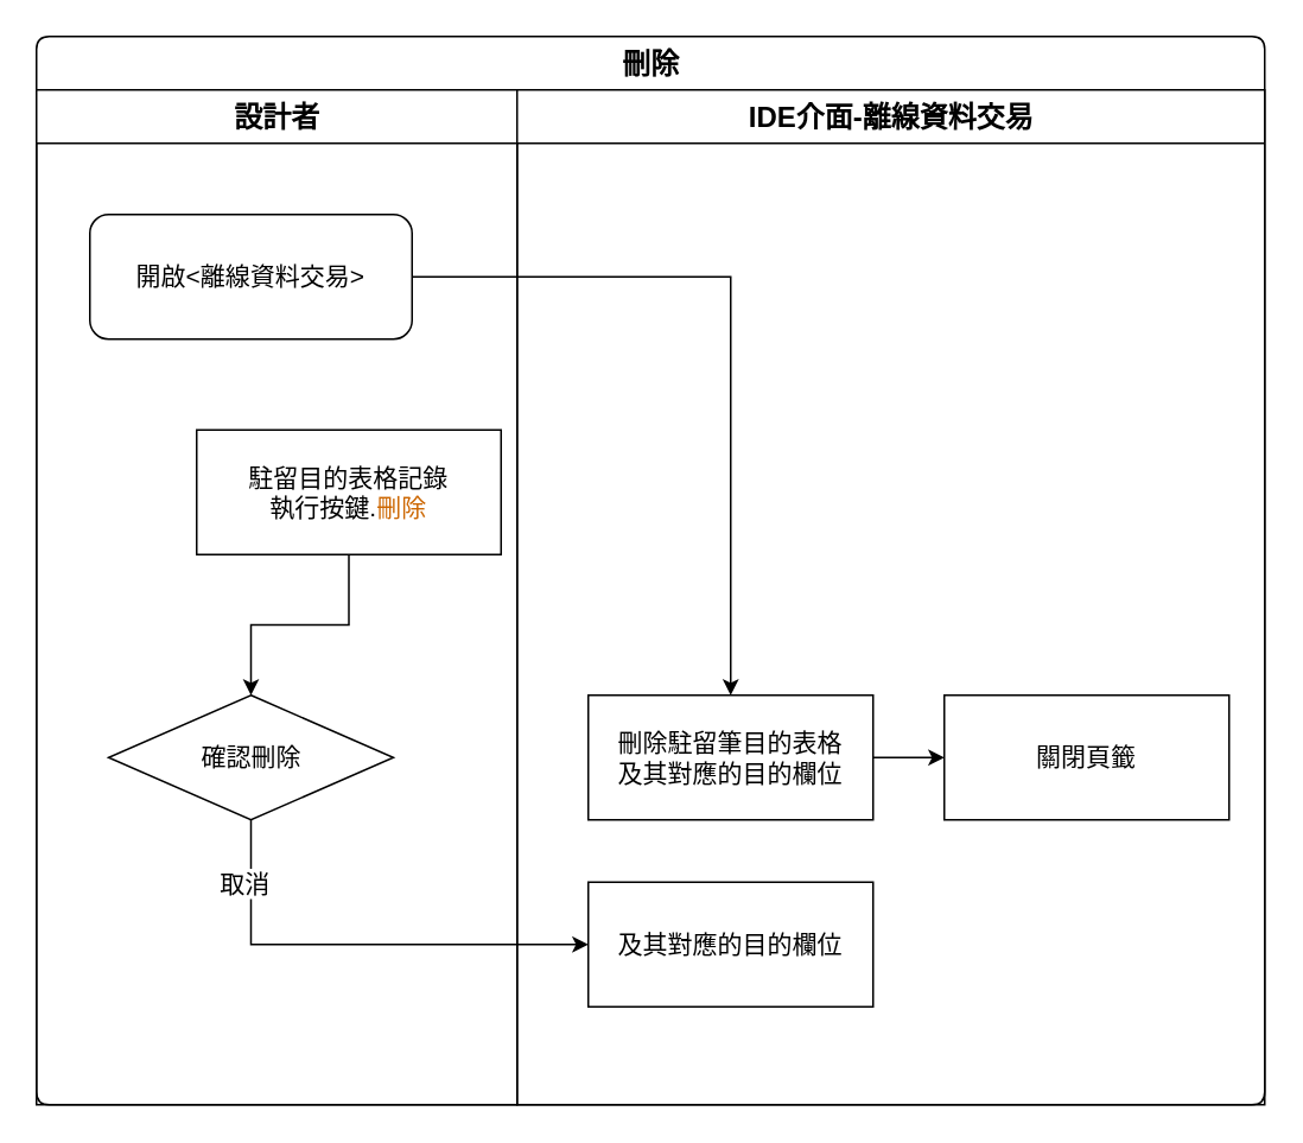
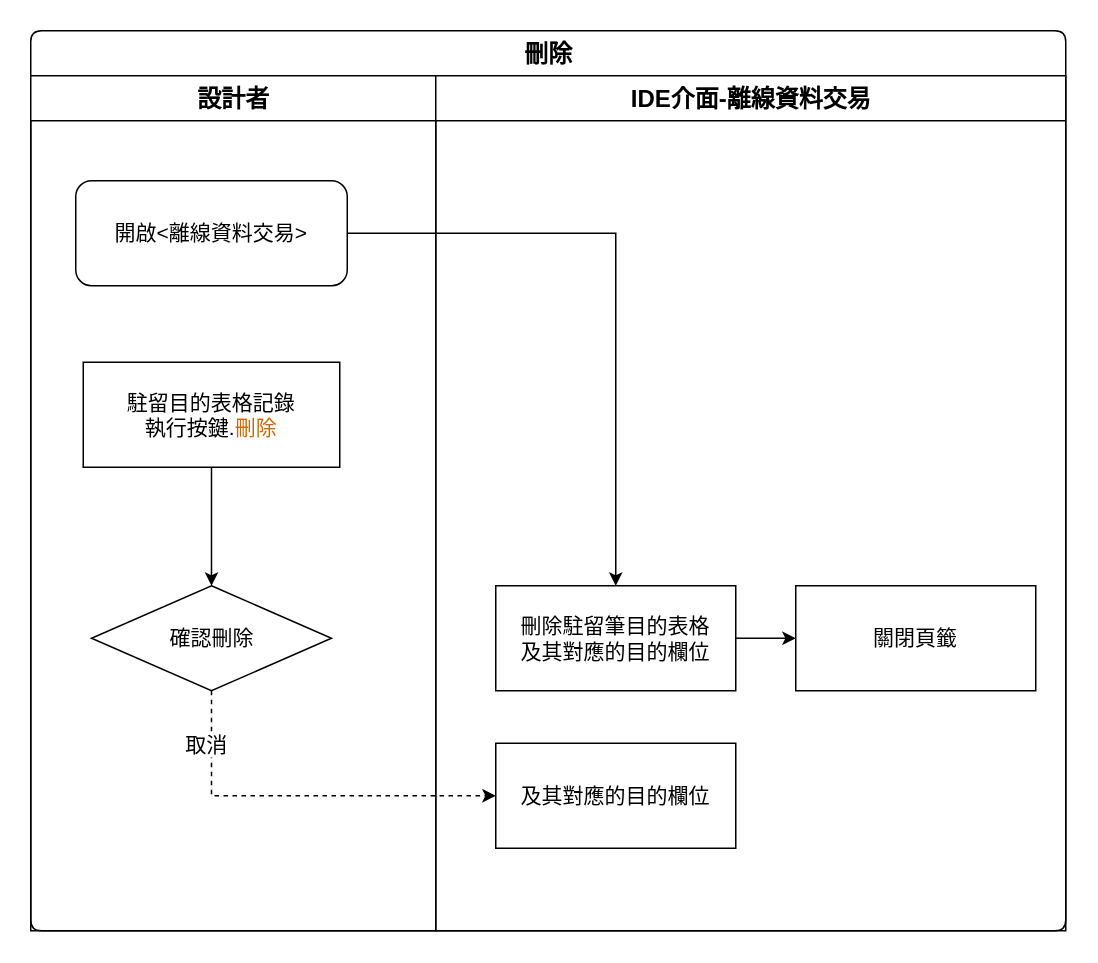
  <mxCell id="0" />
  <mxCell id="1" parent="0" />
  <mxCell id="2" value="刪除" style="swimlane;html=1;childLayout=stackLayout;resizeParent=1;resizeParentMax=0;strokeWidth=1;fontSize=16;rounded=1;arcSize=8;startSize=30;" vertex="1" parent="1"><mxGeometry x="20" y="20" width="690" height="600" as="geometry" /></mxCell>
  <mxCell id="3" value="設計者" style="swimlane;html=1;startSize=30;fontSize=16;strokeWidth=1;" vertex="1" parent="2"><mxGeometry y="30" width="270" height="570" as="geometry" /></mxCell>
  <mxCell id="4" style="edgeStyle=orthogonalEdgeStyle;rounded=0;orthogonalLoop=1;jettySize=auto;html=1;fontSize=14;" edge="1" parent="3" source="5" target="13"><mxGeometry relative="1" as="geometry" /></mxCell>
  <mxCell id="5" value="開啟&amp;lt;離線資料交易&amp;gt;" style="rounded=1;whiteSpace=wrap;html=1;strokeWidth=1;fontSize=14;" vertex="1" parent="3"><mxGeometry x="30" y="70" width="181" height="70" as="geometry" /></mxCell>
- <mxCell id="6" value="駐留目的表格記錄&lt;br&gt;執行按鍵.&lt;font color=&quot;#cc6600&quot;&gt;刪除&lt;/font&gt;" style="rounded=0;whiteSpace=wrap;html=1;strokeWidth=1;fontSize=14;" vertex="1" parent="3"><mxGeometry x="90" y="191" width="171" height="70" as="geometry" /></mxCell>
+ <mxCell id="6" value="駐留目的表格記錄&lt;br&gt;執行按鍵.&lt;font color=&quot;#cc6600&quot;&gt;刪除&lt;/font&gt;" style="rounded=0;whiteSpace=wrap;html=1;strokeWidth=1;fontSize=14;" vertex="1" parent="3"><mxGeometry x="35" y="191" width="171" height="70" as="geometry" /></mxCell>
  <mxCell id="7" value="確認刪除" style="rhombus;whiteSpace=wrap;html=1;fontSize=14;" vertex="1" parent="3"><mxGeometry x="40.5" y="340" width="160" height="70" as="geometry" /></mxCell>
  <mxCell id="8" style="edgeStyle=orthogonalEdgeStyle;rounded=0;orthogonalLoop=1;jettySize=auto;html=1;" edge="1" parent="3" source="6" target="7"><mxGeometry relative="1" as="geometry" /></mxCell>
- <mxCell id="9" style="edgeStyle=orthogonalEdgeStyle;rounded=0;orthogonalLoop=1;jettySize=auto;html=1;exitX=0.5;exitY=1;exitDx=0;exitDy=0;entryX=0;entryY=0.5;entryDx=0;entryDy=0;" edge="1" parent="2" source="7" target="14"><mxGeometry relative="1" as="geometry" /></mxCell>
+ <mxCell id="9" style="edgeStyle=orthogonalEdgeStyle;rounded=0;orthogonalLoop=1;jettySize=auto;html=1;exitX=0.5;exitY=1;exitDx=0;exitDy=0;entryX=0;entryY=0.5;entryDx=0;entryDy=0;dashed=1;" edge="1" parent="2" source="7" target="14"><mxGeometry relative="1" as="geometry" /></mxCell>
  <mxCell id="10" value="取消" style="edgeLabel;html=1;align=center;verticalAlign=middle;resizable=0;points=[];fontSize=14;" vertex="1" connectable="0" parent="9"><mxGeometry x="0.16" y="1" relative="1" as="geometry"><mxPoint x="-85" y="-34" as="offset" /></mxGeometry></mxCell>
  <mxCell id="11" value="IDE介面-離線資料交易" style="swimlane;html=1;startSize=30;fontSize=16;strokeWidth=1;" vertex="1" parent="2"><mxGeometry x="270" y="30" width="420" height="570" as="geometry" /></mxCell>
  <mxCell id="12" style="edgeStyle=orthogonalEdgeStyle;rounded=0;orthogonalLoop=1;jettySize=auto;html=1;" edge="1" parent="11" source="13" target="15"><mxGeometry relative="1" as="geometry" /></mxCell>
  <mxCell id="13" value="刪除駐留筆目的表格&lt;br&gt;及其對應的目的欄位" style="rounded=0;whiteSpace=wrap;html=1;strokeWidth=1;fontSize=14;" vertex="1" parent="11"><mxGeometry x="40" y="340" width="160" height="70" as="geometry" /></mxCell>
  <mxCell id="14" value="及其對應的目的欄位" style="rounded=0;whiteSpace=wrap;html=1;strokeWidth=1;fontSize=14;" vertex="1" parent="11"><mxGeometry x="40" y="445" width="160" height="70" as="geometry" /></mxCell>
  <mxCell id="15" value="關閉頁籤" style="rounded=0;whiteSpace=wrap;html=1;strokeWidth=1;fontSize=14;" vertex="1" parent="11"><mxGeometry x="240" y="340" width="160" height="70" as="geometry" /></mxCell>
